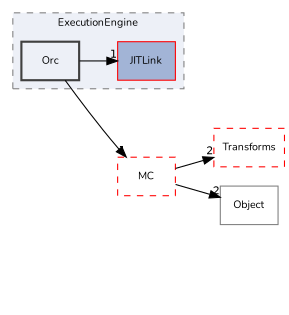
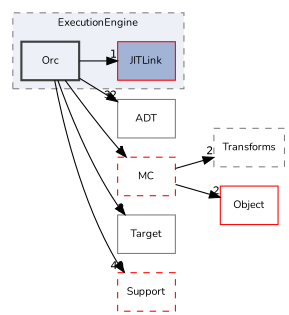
  digraph {
    compound=true
    fontname=Nunito
    rankdir=LR
    node [color=red fillcolor="#edf0f7" fontname=Nunito fontsize=10 shape=box]
    edge [fontname=Nunito fontsize=10 headlabel=2 labeldistance=1.5 labelfontname=Helvetica labelfontsize=10]
    n1 [fillcolor="#a2b4d6" label=JITLink style="filled,"]
    n2 [color=grey25 label=Orc style="filled,bold,"]
+   n3 [color=grey50 label=ADT]
    n4 [label=MC style="dashed,"]
-   n7 [label=Transforms style="dashed,"]
-   n8 [color=grey50 label=Object]
+   n5 [color=grey50 label=Target]
+   n6 [label=Support style="dashed,"]
+   n7 [color=grey50 label=Transforms style="dashed,"]
+   n8 [label=Object]
    subgraph cluster_1 {
      bgcolor="#edf0f7"
      fontsize=10
      label=ExecutionEngine
      pencolor=grey50
      style="filled,dashed,"
      n1
      n2
    }
    n2 -> n1 [headlabel=1]
+   n2 -> n3 [headlabel=32]
    n2 -> n4 [headlabel=1]
+   n2 -> n5
+   n2 -> n6 [headlabel=40]
    n4 -> n7
    n4 -> n8
  }
